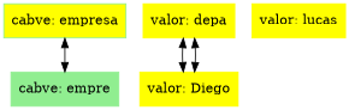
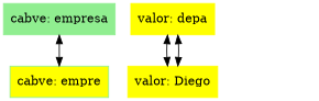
  digraph {
    rankdir=TB
    node [color=yellow shape=box style=filled]
    edge [dir=both]
-   n1 [color=lightgreen label="cabve: empresa" fillcolor=yellow]
-   n2 [color=lightgreen label="cabve: empre"]
+   n1 [color=lightgreen label="cabve: empresa"]
+   n2 [color=lightgreen label="cabve: empre" fillcolor=yellow]
    n3 [label="valor: depa"]
    n4 [label="valor: Diego"]
-   n5 [label="valor: lucas"]
    n1 -> n2
    n3 -> n4
    n3 -> n4
  }
